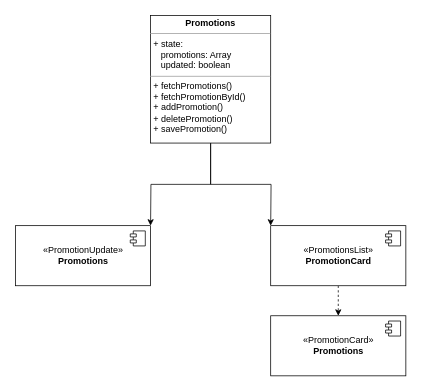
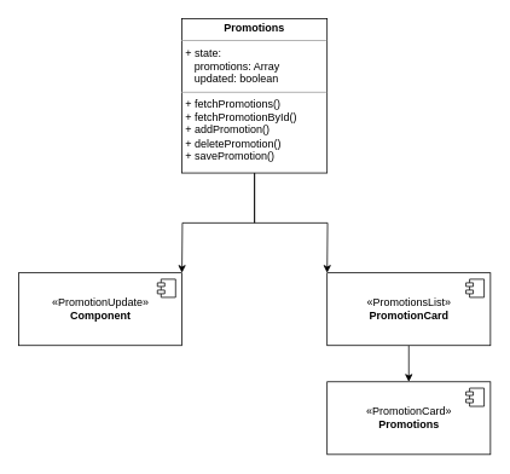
  <mxCell id="0" />
  <mxCell id="1" parent="0" />
  <mxCell id="2" style="edgeStyle=orthogonalEdgeStyle;rounded=0;orthogonalLoop=1;jettySize=auto;html=1;" edge="1" parent="1" source="4"><mxGeometry relative="1" as="geometry"><mxPoint x="200" y="300" as="targetPoint" /></mxGeometry></mxCell>
  <mxCell id="3" style="edgeStyle=orthogonalEdgeStyle;rounded=0;orthogonalLoop=1;jettySize=auto;html=1;" edge="1" parent="1" source="4"><mxGeometry relative="1" as="geometry"><mxPoint x="360" y="300" as="targetPoint" /></mxGeometry></mxCell>
  <mxCell id="4" value="&lt;p style=&quot;margin: 0px ; margin-top: 4px ; text-align: center&quot;&gt;&lt;b&gt;Promotions&lt;/b&gt;&lt;/p&gt;&lt;hr size=&quot;1&quot;&gt;&lt;p style=&quot;margin: 0px ; margin-left: 4px&quot;&gt;+ state:&lt;/p&gt;&lt;p style=&quot;margin: 0px ; margin-left: 4px&quot;&gt;&amp;nbsp; &amp;nbsp;promotions: Array&lt;/p&gt;&lt;p style=&quot;margin: 0px ; margin-left: 4px&quot;&gt;&amp;nbsp; &amp;nbsp;updated: boolean&lt;/p&gt;&lt;hr size=&quot;1&quot;&gt;&lt;p style=&quot;margin: 0px ; margin-left: 4px&quot;&gt;+ fetchPromotions()&lt;/p&gt;&lt;p style=&quot;margin: 0px ; margin-left: 4px&quot;&gt;+ fetchPromotionById()&lt;/p&gt;&lt;p style=&quot;margin: 0px ; margin-left: 4px&quot;&gt;&lt;span&gt;+ addPromotion()&lt;/span&gt;&lt;/p&gt;&lt;p style=&quot;margin: 0px ; margin-left: 4px&quot;&gt;&lt;span&gt;+ deletePromotion()&lt;/span&gt;&lt;/p&gt;&lt;p style=&quot;margin: 0px ; margin-left: 4px&quot;&gt;&lt;span&gt;+ savePromotion()&lt;/span&gt;&lt;/p&gt;&lt;p&gt;&lt;br&gt;&lt;/p&gt;" style="verticalAlign=top;align=left;overflow=fill;fontSize=12;fontFamily=Helvetica;html=1;" vertex="1" parent="1"><mxGeometry x="200" y="20" width="160" height="170" as="geometry" /></mxCell>
- <mxCell id="5" value="" style="edgeStyle=orthogonalEdgeStyle;rounded=0;orthogonalLoop=1;jettySize=auto;html=1;dashed=1;" edge="1" parent="1" source="6" target="10"><mxGeometry relative="1" as="geometry" /></mxCell>
+ <mxCell id="5" value="" style="edgeStyle=orthogonalEdgeStyle;rounded=0;orthogonalLoop=1;jettySize=auto;html=1;" edge="1" parent="1" source="6" target="10"><mxGeometry relative="1" as="geometry" /></mxCell>
  <mxCell id="6" value="«PromotionsList»&lt;br&gt;&lt;b&gt;PromotionCard&lt;/b&gt;" style="html=1;" vertex="1" parent="1"><mxGeometry x="360" y="300" width="180" height="80" as="geometry" /></mxCell>
  <mxCell id="7" value="" style="shape=component;jettyWidth=8;jettyHeight=4;" vertex="1" parent="6"><mxGeometry x="1" width="20" height="20" relative="1" as="geometry"><mxPoint x="-27" y="7" as="offset" /></mxGeometry></mxCell>
- <mxCell id="8" value="«PromotionUpdate»&lt;br&gt;&lt;b&gt;Promotions&lt;/b&gt;" style="html=1;" vertex="1" parent="1"><mxGeometry x="20" y="300" width="180" height="80" as="geometry" /></mxCell>
+ <mxCell id="8" value="«PromotionUpdate»&lt;br&gt;&lt;b&gt;Component&lt;/b&gt;" style="html=1;" vertex="1" parent="1"><mxGeometry x="20" y="300" width="180" height="80" as="geometry" /></mxCell>
  <mxCell id="9" value="" style="shape=component;jettyWidth=8;jettyHeight=4;" vertex="1" parent="8"><mxGeometry x="1" width="20" height="20" relative="1" as="geometry"><mxPoint x="-27" y="7" as="offset" /></mxGeometry></mxCell>
  <mxCell id="10" value="«PromotionCard»&lt;br&gt;&lt;b&gt;Promotions&lt;/b&gt;" style="html=1;" vertex="1" parent="1"><mxGeometry x="360" y="420" width="180" height="80" as="geometry" /></mxCell>
  <mxCell id="11" value="" style="shape=component;jettyWidth=8;jettyHeight=4;" vertex="1" parent="10"><mxGeometry x="1" width="20" height="20" relative="1" as="geometry"><mxPoint x="-27" y="7" as="offset" /></mxGeometry></mxCell>
  <mxCell id="12" style="edgeStyle=orthogonalEdgeStyle;rounded=0;orthogonalLoop=1;jettySize=auto;html=1;exitX=0.5;exitY=1;exitDx=0;exitDy=0;" edge="1" parent="1" source="6" target="6"><mxGeometry relative="1" as="geometry" /></mxCell>
